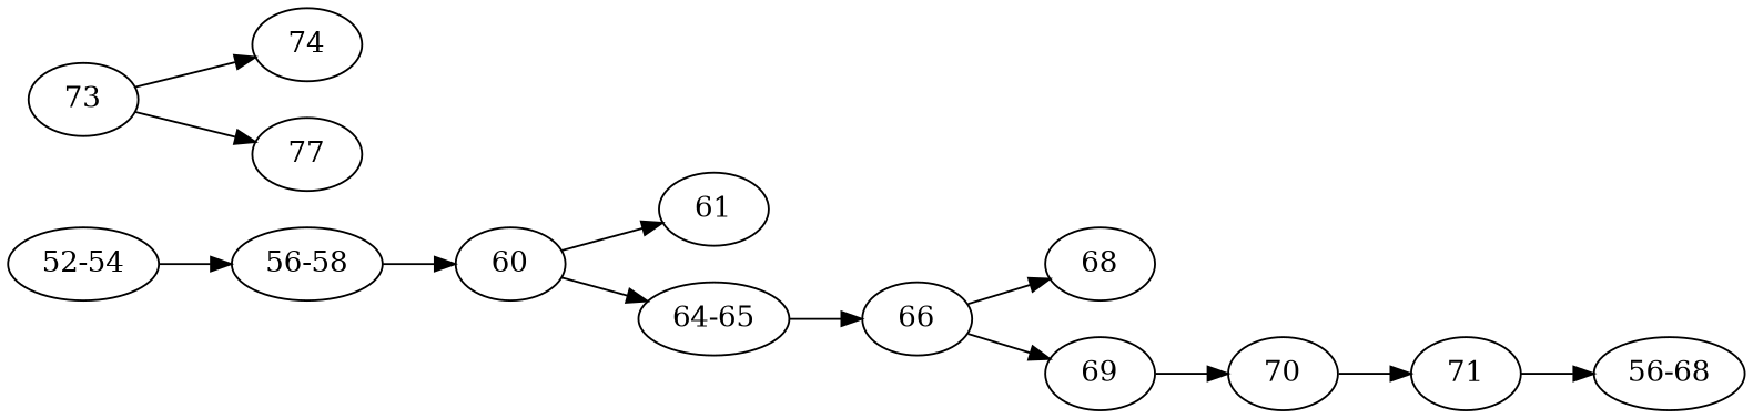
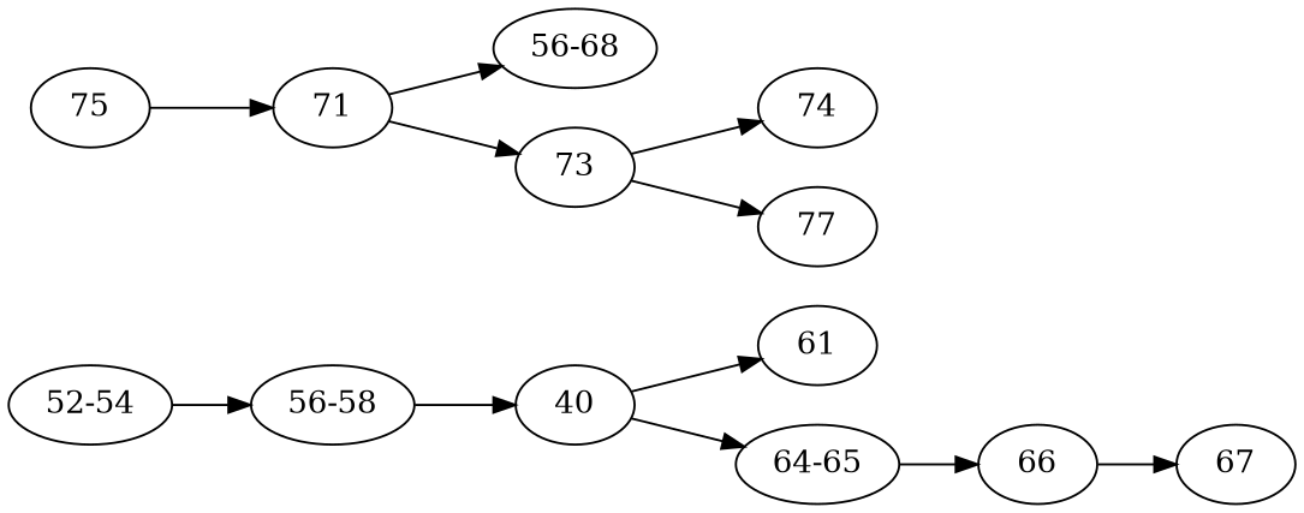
  digraph {
    rankdir=LR
    "52-54"
    "56-58"
-   60
+   60 [label=40]
    61
    "64-65"
    66
-   67 [label=68]
-   69
-   70
+   67
+   70 [label=75]
    71
    "56-68"
    73
    74
    77
    "52-54" -> "56-58"
    "56-58" -> 60
    60 -> 61
    60 -> "64-65"
    "64-65" -> 66
    66 -> 67
-   66 -> 69
-   69 -> 70
    70 -> 71
    71 -> "56-68"
+   71 -> 73
    73 -> 74
    73 -> 77
  }
